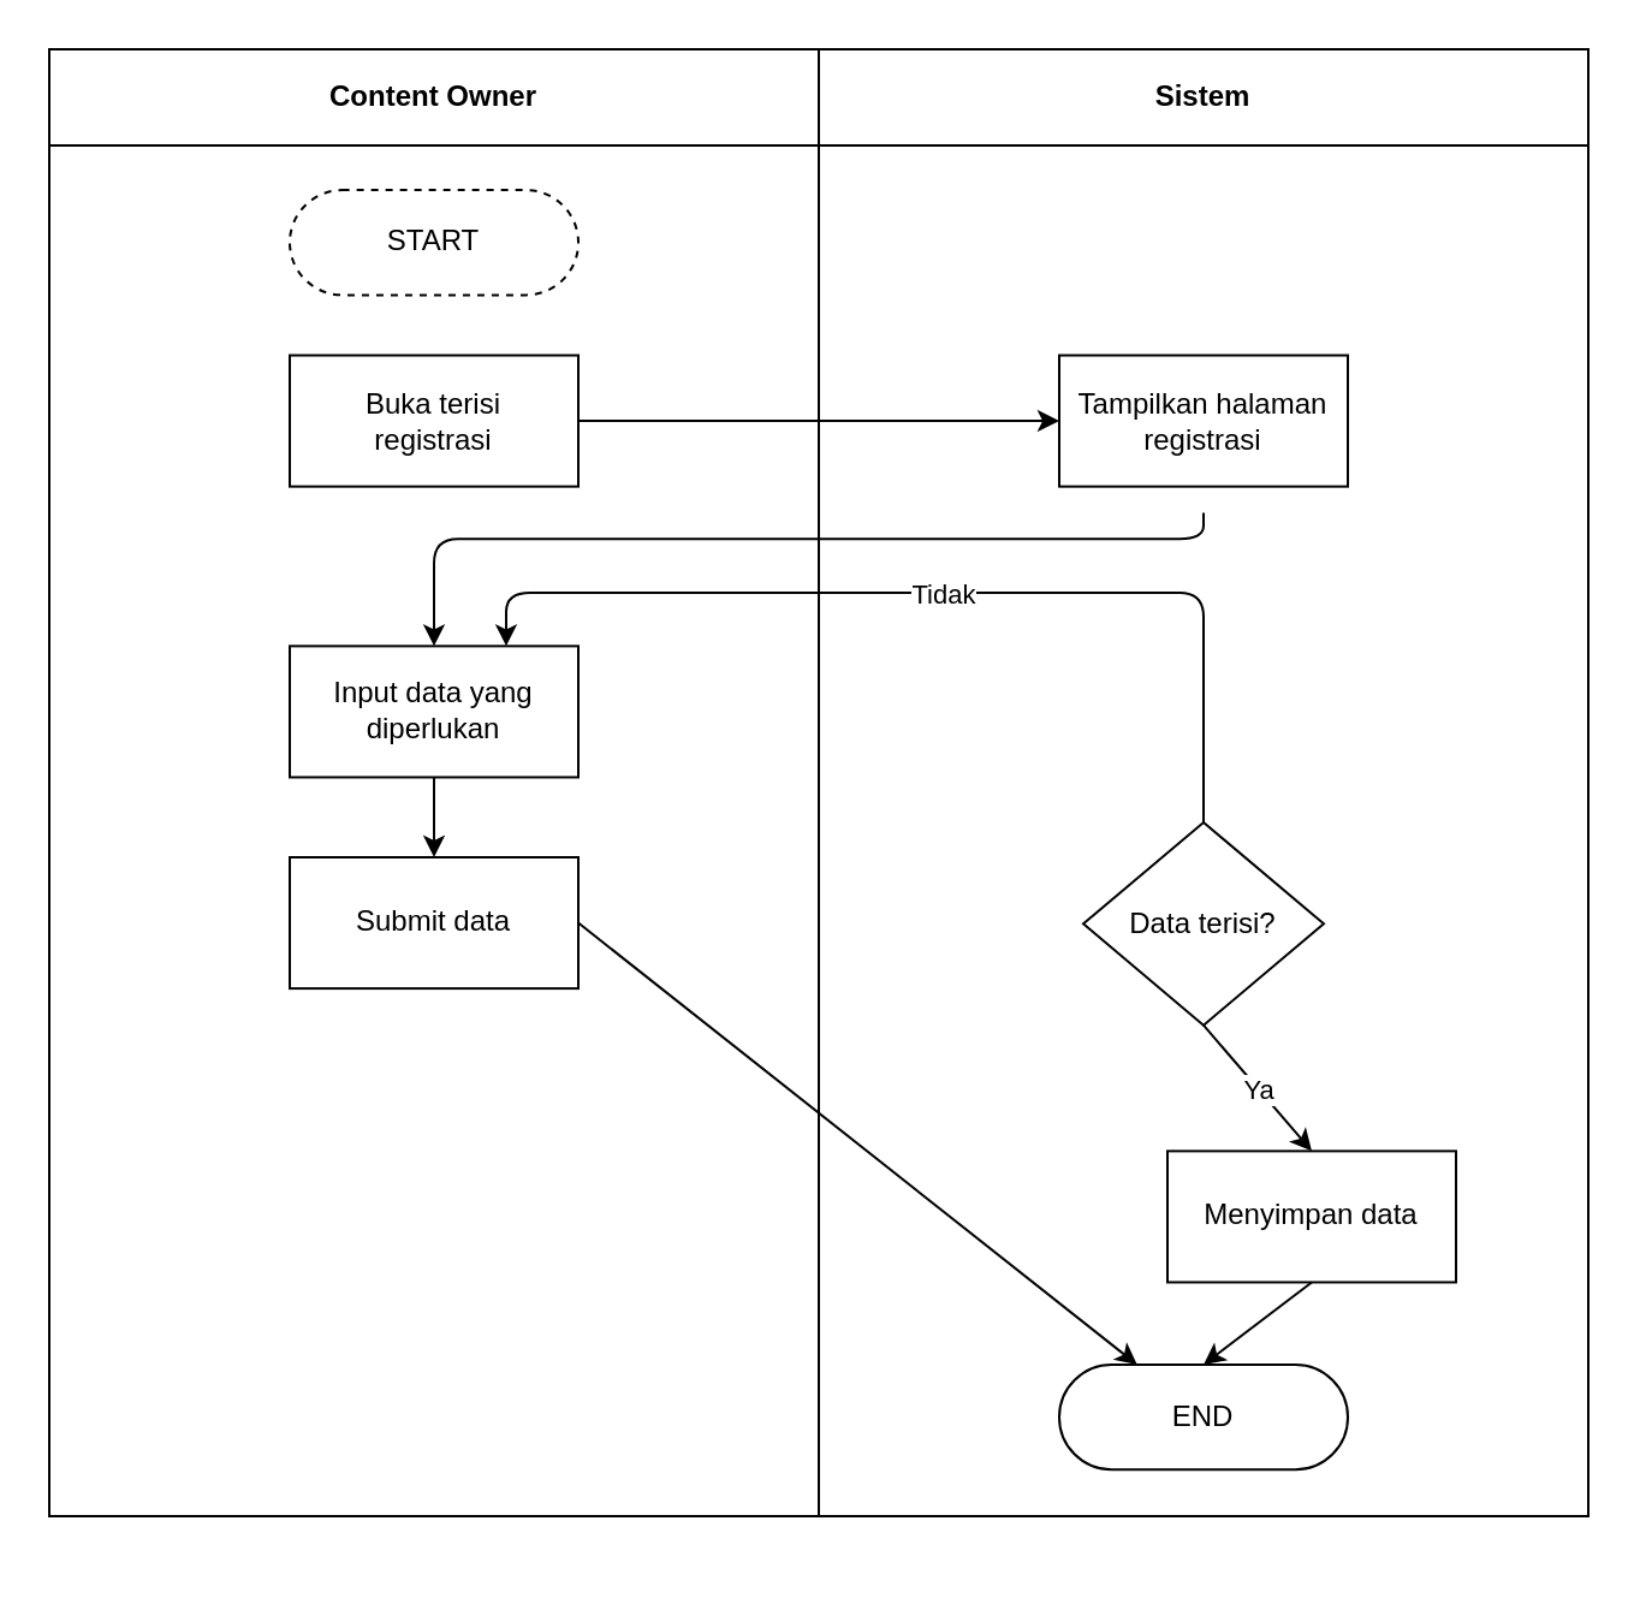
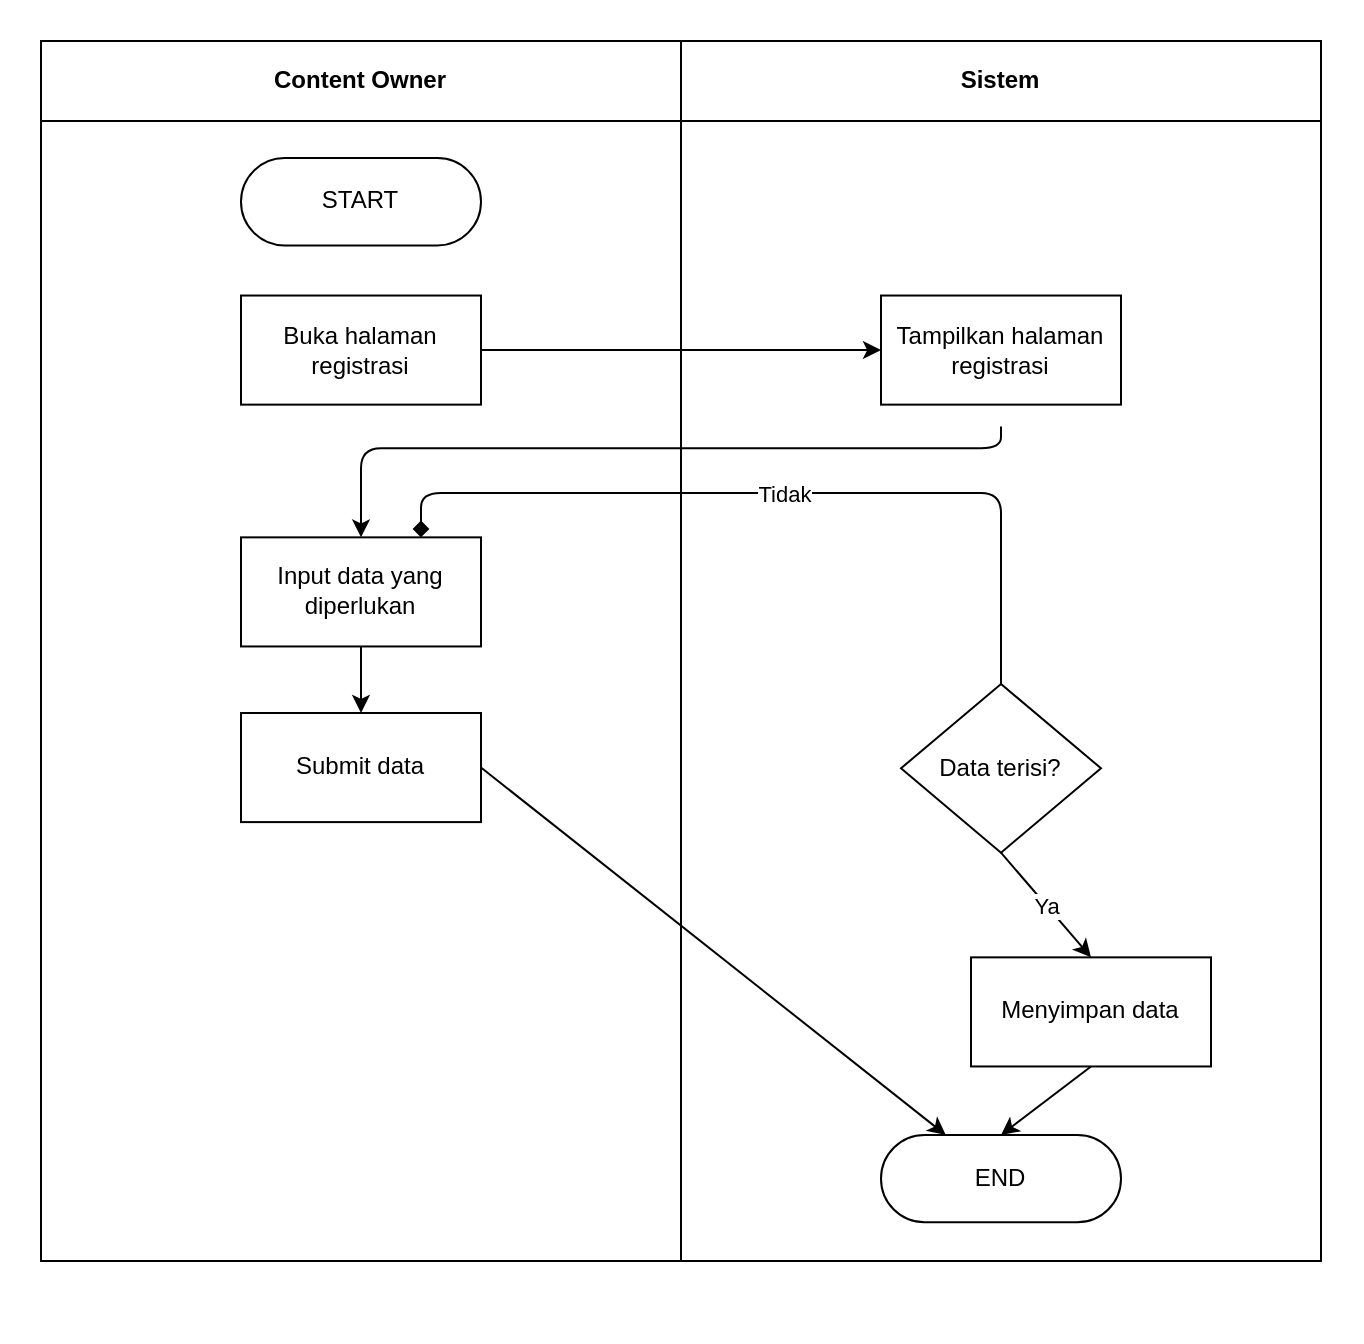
  <mxCell id="0" />
  <mxCell id="1" parent="0" />
  <mxCell id="2" value="Content Owner" style="rounded=0;whiteSpace=wrap;html=1;fontStyle=1" parent="1" vertex="1"><mxGeometry x="20" y="20" width="320" height="40" as="geometry" /></mxCell>
  <mxCell id="3" value="Sistem" style="rounded=0;whiteSpace=wrap;html=1;fontStyle=1" parent="1" vertex="1"><mxGeometry x="340" y="20" width="320" height="40" as="geometry" /></mxCell>
  <mxCell id="4" value="" style="group" parent="1" vertex="1" connectable="0"><mxGeometry x="20" y="60" width="640" height="590" as="geometry" /></mxCell>
  <mxCell id="5" value="" style="group" parent="4" vertex="1" connectable="0"><mxGeometry width="640" height="570" as="geometry" /></mxCell>
  <mxCell id="6" value="" style="rounded=0;whiteSpace=wrap;html=1;fontStyle=1" parent="5" vertex="1"><mxGeometry width="320" height="570" as="geometry" /></mxCell>
  <mxCell id="7" value="" style="rounded=0;whiteSpace=wrap;html=1;fontStyle=1" parent="5" vertex="1"><mxGeometry x="320" width="320" height="570" as="geometry" /></mxCell>
  <mxCell id="8" value="Data terisi?" style="rhombus;whiteSpace=wrap;html=1;" parent="5" vertex="1"><mxGeometry x="430" y="281.507" width="100" height="84.314" as="geometry" /></mxCell>
- <mxCell id="9" value="START" style="rounded=1;whiteSpace=wrap;html=1;arcSize=50;dashed=1;" parent="4" vertex="1"><mxGeometry x="100" y="18.545" width="120" height="43.636" as="geometry" /></mxCell>
- <mxCell id="10" value="Buka terisi&lt;div&gt;registrasi&lt;br&gt;&lt;/div&gt;" style="rounded=0;whiteSpace=wrap;html=1;" parent="4" vertex="1"><mxGeometry x="100" y="87.273" width="120" height="54.545" as="geometry" /></mxCell>
+ <mxCell id="9" value="START" style="rounded=1;whiteSpace=wrap;html=1;arcSize=50;" parent="4" vertex="1"><mxGeometry x="100" y="18.545" width="120" height="43.636" as="geometry" /></mxCell>
+ <mxCell id="10" value="Buka halaman&lt;div&gt;registrasi&lt;br&gt;&lt;/div&gt;" style="rounded=0;whiteSpace=wrap;html=1;" parent="4" vertex="1"><mxGeometry x="100" y="87.273" width="120" height="54.545" as="geometry" /></mxCell>
  <mxCell id="11" value="Tampilkan halaman&lt;div&gt;registrasi&lt;br&gt;&lt;/div&gt;" style="rounded=0;whiteSpace=wrap;html=1;" parent="4" vertex="1"><mxGeometry x="420" y="87.273" width="120" height="54.545" as="geometry" /></mxCell>
  <mxCell id="12" value="Input data yang diperlukan" style="rounded=0;whiteSpace=wrap;html=1;" parent="4" vertex="1"><mxGeometry x="100" y="208.182" width="120" height="54.545" as="geometry" /></mxCell>
  <mxCell id="13" value="" style="endArrow=classic;html=1;" parent="4" source="10" target="11" edge="1"><mxGeometry width="50" height="50" relative="1" as="geometry"><mxPoint x="360" y="196.364" as="sourcePoint" /><mxPoint x="410" y="141.818" as="targetPoint" /></mxGeometry></mxCell>
  <mxCell id="14" value="" style="endArrow=classic;html=1;entryX=0.5;entryY=0;entryDx=0;entryDy=0;edgeStyle=orthogonalEdgeStyle;" parent="4" target="12" edge="1"><mxGeometry width="50" height="50" relative="1" as="geometry"><mxPoint x="480" y="152.727" as="sourcePoint" /><mxPoint x="410" y="130.909" as="targetPoint" /><Array as="points"><mxPoint x="480" y="163.636" /><mxPoint x="160" y="163.636" /></Array></mxGeometry></mxCell>
  <mxCell id="15" value="" style="endArrow=classic;html=1;exitX=1;exitY=0.5;exitDx=0;exitDy=0;" parent="4" source="23" target="22" edge="1"><mxGeometry width="50" height="50" relative="1" as="geometry"><mxPoint x="360" y="163.636" as="sourcePoint" /><mxPoint x="410" y="109.091" as="targetPoint" /></mxGeometry></mxCell>
- <mxCell id="16" value="" style="endArrow=classic;html=1;exitX=0.5;exitY=0;exitDx=0;exitDy=0;entryX=0.75;entryY=0;entryDx=0;entryDy=0;edgeStyle=orthogonalEdgeStyle;" parent="4" source="8" target="12" edge="1"><mxGeometry relative="1" as="geometry"><mxPoint x="330" y="130.909" as="sourcePoint" /><mxPoint x="430" y="130.909" as="targetPoint" /><Array as="points"><mxPoint x="480" y="186" /><mxPoint x="190" y="186" /></Array></mxGeometry></mxCell>
+ <mxCell id="16" value="" style="endArrow=diamond;html=1;exitX=0.5;exitY=0;exitDx=0;exitDy=0;entryX=0.75;entryY=0;entryDx=0;entryDy=0;edgeStyle=orthogonalEdgeStyle;" parent="4" source="8" target="12" edge="1"><mxGeometry relative="1" as="geometry"><mxPoint x="330" y="130.909" as="sourcePoint" /><mxPoint x="430" y="130.909" as="targetPoint" /><Array as="points"><mxPoint x="480" y="186" /><mxPoint x="190" y="186" /></Array></mxGeometry></mxCell>
  <mxCell id="17" value="Tidak" style="edgeLabel;resizable=0;html=1;align=center;verticalAlign=middle;" parent="16" connectable="0" vertex="1"><mxGeometry relative="1" as="geometry" /></mxCell>
  <mxCell id="18" value="Menyimpan data" style="rounded=0;whiteSpace=wrap;html=1;" parent="4" vertex="1"><mxGeometry x="465" y="418.182" width="120" height="54.545" as="geometry" /></mxCell>
  <mxCell id="19" value="" style="endArrow=classic;html=1;exitX=0.5;exitY=1;exitDx=0;exitDy=0;entryX=0.5;entryY=0;entryDx=0;entryDy=0;" parent="4" source="18" target="22" edge="1"><mxGeometry width="50" height="50" relative="1" as="geometry"><mxPoint x="360" y="286.364" as="sourcePoint" /><mxPoint x="480" y="515.455" as="targetPoint" /></mxGeometry></mxCell>
  <mxCell id="20" value="" style="endArrow=classic;html=1;exitX=0.5;exitY=1;exitDx=0;exitDy=0;entryX=0.5;entryY=0;entryDx=0;entryDy=0;" parent="4" source="8" target="18" edge="1"><mxGeometry relative="1" as="geometry"><mxPoint x="330" y="253.636" as="sourcePoint" /><mxPoint x="430" y="253.636" as="targetPoint" /></mxGeometry></mxCell>
  <mxCell id="21" value="Ya" style="edgeLabel;resizable=0;html=1;align=center;verticalAlign=middle;" parent="20" connectable="0" vertex="1"><mxGeometry relative="1" as="geometry" /></mxCell>
  <mxCell id="22" value="END" style="rounded=1;whiteSpace=wrap;html=1;arcSize=50;" parent="4" vertex="1"><mxGeometry x="420" y="506.995" width="120" height="43.636" as="geometry" /></mxCell>
  <mxCell id="23" value="Submit data" style="rounded=0;whiteSpace=wrap;html=1;" parent="4" vertex="1"><mxGeometry x="100" y="296.002" width="120" height="54.545" as="geometry" /></mxCell>
  <mxCell id="24" value="" style="endArrow=classic;html=1;exitX=0.5;exitY=1;exitDx=0;exitDy=0;" parent="4" source="12" target="23" edge="1"><mxGeometry width="50" height="50" relative="1" as="geometry"><mxPoint x="360" y="320" as="sourcePoint" /><mxPoint x="410" y="270" as="targetPoint" /></mxGeometry></mxCell>
